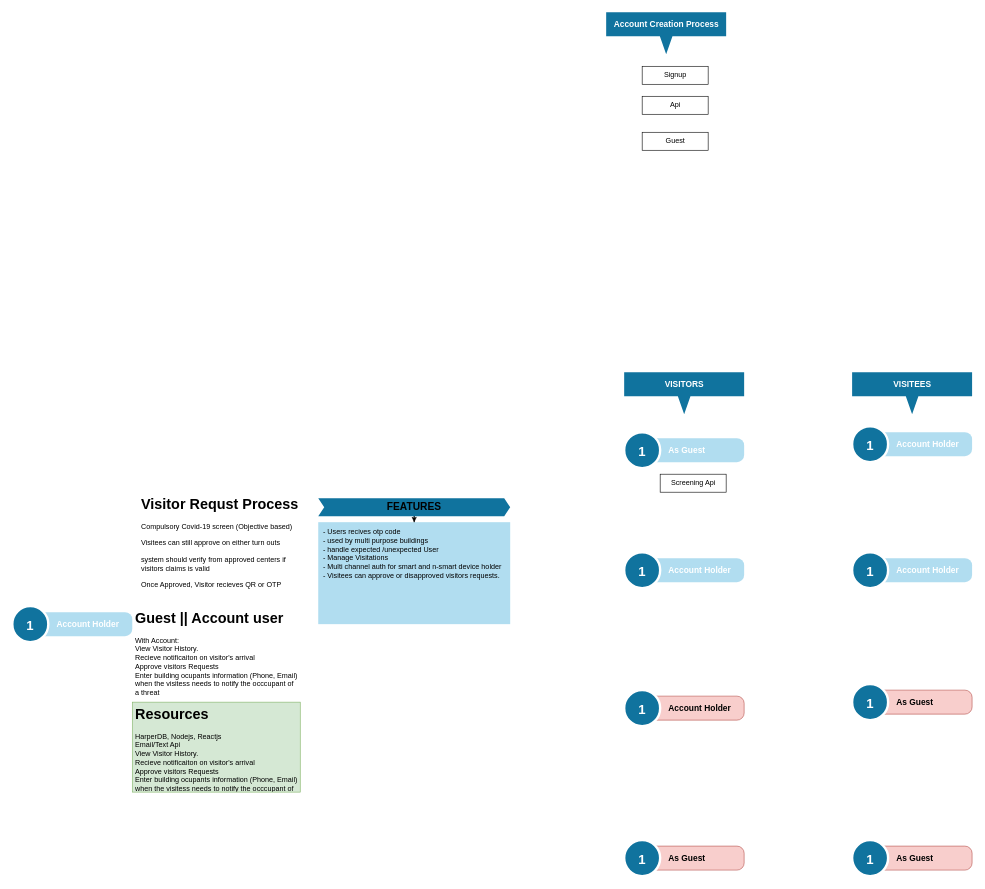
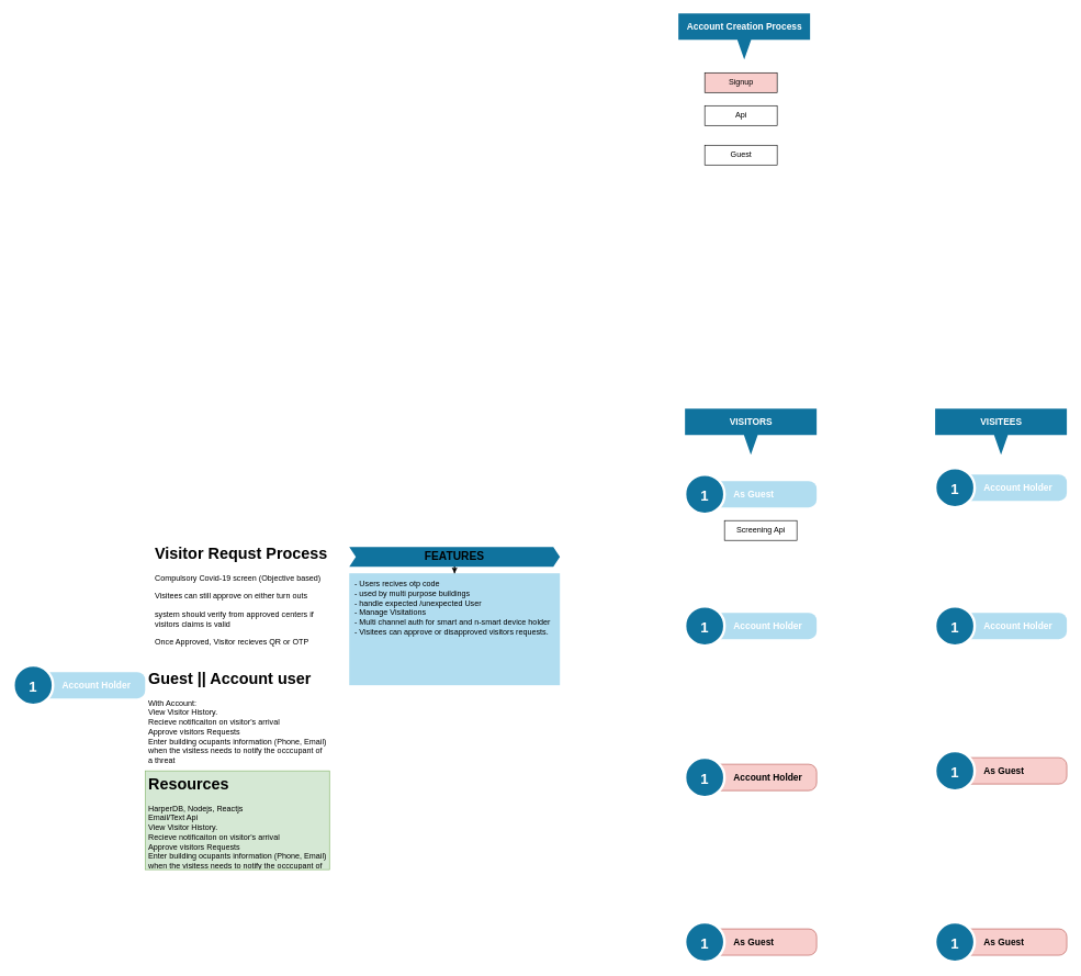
  <mxCell id="0" />
  <mxCell id="1" parent="0" />
  <mxCell id="2" value="&lt;h1&gt;Visitor Requst Process&lt;/h1&gt;&lt;p&gt;Compulsory Covid-19 screen (Objective based)&lt;/p&gt;&lt;p&gt;Visitees can still approve on either turn outs&lt;br&gt;&lt;br&gt;system should verify from approved centers if visitors claims is valid&lt;/p&gt;&lt;p&gt;Once Approved, Visitor recieves QR or OTP&lt;/p&gt;" style="text;html=1;strokeColor=none;fillColor=none;spacing=5;spacingTop=-20;whiteSpace=wrap;overflow=hidden;rounded=0;" vertex="1" parent="1"><mxGeometry x="230" y="820" width="280" height="180" as="geometry" /></mxCell>
  <mxCell id="3" value="" style="edgeStyle=orthogonalEdgeStyle;rounded=0;orthogonalLoop=1;jettySize=auto;html=1;" edge="1" parent="1" source="4" target="5"><mxGeometry relative="1" as="geometry" /></mxCell>
  <mxCell id="4" value="FEATURES" style="shape=step;perimeter=stepPerimeter;whiteSpace=wrap;html=1;fixedSize=1;size=10;fillColor=#10739E;strokeColor=none;fontSize=17;fontStyle=1;align=center;" vertex="1" parent="1"><mxGeometry x="530" y="830" width="320" height="30" as="geometry" /></mxCell>
  <mxCell id="5" value="&amp;nbsp;- Users recives otp code&lt;br&gt;&amp;nbsp;- used by multi purpose buildings&lt;br&gt;&amp;nbsp;- handle expected /unexpected User&lt;br&gt;&amp;nbsp;- Manage Visitations &lt;br&gt;&amp;nbsp;- Multi channel auth for smart and n-smart device holder&amp;nbsp;&lt;br&gt;&amp;nbsp;- Visitees can approve or disapproved visitors requests." style="shape=rect;fillColor=#B1DDF0;strokeColor=none;fontSize=12;html=1;whiteSpace=wrap;align=left;verticalAlign=top;spacing=5;" vertex="1" parent="1"><mxGeometry x="530" y="870" width="320" height="170" as="geometry" /></mxCell>
  <mxCell id="6" value="&lt;h1&gt;Guest || Account user&lt;/h1&gt;&lt;p&gt;With Account:&lt;br&gt;View Visitor History.&lt;br&gt;Recieve notificaiton on visitor's arrival&lt;br&gt;Approve visitors Requests&lt;br&gt;Enter building ocupants information (Phone, Email)&lt;br&gt;when the visitess needs to notify the occcupant of a threat&lt;br&gt;&lt;/p&gt;" style="text;html=1;strokeColor=none;fillColor=none;spacing=5;spacingTop=-20;whiteSpace=wrap;overflow=hidden;rounded=0;" vertex="1" parent="1"><mxGeometry x="220" y="1010" width="280" height="150" as="geometry" /></mxCell>
  <mxCell id="7" value="&lt;h1&gt;Resources&lt;/h1&gt;&lt;p&gt;HarperDB, Nodejs, Reactjs&lt;br&gt;Email/Text Api&lt;br&gt;View Visitor History.&lt;br&gt;Recieve notificaiton on visitor's arrival&lt;br&gt;Approve visitors Requests&lt;br&gt;Enter building ocupants information (Phone, Email)&lt;br&gt;when the visitess needs to notify the occcupant of a threat&lt;br&gt;&lt;/p&gt;" style="text;html=1;strokeColor=#82b366;fillColor=#d5e8d4;spacing=5;spacingTop=-20;whiteSpace=wrap;overflow=hidden;rounded=0;" vertex="1" parent="1"><mxGeometry x="220" y="1170" width="280" height="150" as="geometry" /></mxCell>
- <mxCell id="8" value="Account Creation Process" style="html=1;shape=mxgraph.infographic.barCallout;dx=100;dy=30;fillColor=#10739E;strokeColor=none;align=center;verticalAlign=top;fontColor=#ffffff;fontSize=14;fontStyle=1;shadow=0;spacingTop=5;" vertex="1" parent="1"><mxGeometry x="1010" y="20" width="200" height="70" as="geometry" /></mxCell>
- <mxCell id="9" value="Signup" style="html=1;" vertex="1" parent="1"><mxGeometry x="1070" y="110" width="110" height="30" as="geometry" /></mxCell>
+ <mxCell id="8" value="Account Creation Process" style="html=1;shape=mxgraph.infographic.barCallout;dx=100;dy=30;fillColor=#10739E;strokeColor=none;align=center;verticalAlign=top;fontColor=#ffffff;fontSize=14;fontStyle=1;shadow=0;spacingTop=5;" vertex="1" parent="1"><mxGeometry x="1030" y="20" width="200" height="70" as="geometry" /></mxCell>
+ <mxCell id="9" value="Signup" style="html=1;fillColor=#f8cecc;" vertex="1" parent="1"><mxGeometry x="1070" y="110" width="110" height="30" as="geometry" /></mxCell>
  <mxCell id="10" value="Api" style="html=1;" vertex="1" parent="1"><mxGeometry x="1070" y="160" width="110" height="30" as="geometry" /></mxCell>
  <mxCell id="11" value="Guest" style="html=1;" vertex="1" parent="1"><mxGeometry x="1070" y="220" width="110" height="30" as="geometry" /></mxCell>
  <mxCell id="12" value="" style="group" vertex="1" connectable="0" parent="1"><mxGeometry x="1420" y="620" width="200" height="840" as="geometry" /></mxCell>
  <mxCell id="13" value="" style="group" vertex="1" connectable="0" parent="12"><mxGeometry y="90" width="200" height="60" as="geometry" /></mxCell>
  <mxCell id="14" value="Account Holder" style="shape=rect;rounded=1;whiteSpace=wrap;html=1;shadow=0;strokeColor=none;fillColor=#B1DDF0;arcSize=30;fontSize=14;spacingLeft=42;fontStyle=1;fontColor=#FFFFFF;align=left;" vertex="1" parent="13"><mxGeometry x="30" y="10" width="170" height="40" as="geometry" /></mxCell>
  <mxCell id="15" value="1" style="shape=ellipse;perimeter=ellipsePerimeter;fontSize=22;fontStyle=1;shadow=0;strokeColor=#ffffff;fillColor=#10739E;strokeWidth=4;fontColor=#ffffff;align=center;" vertex="1" parent="13"><mxGeometry width="60" height="60" as="geometry" /></mxCell>
  <mxCell id="16" value="" style="group" vertex="1" connectable="0" parent="12"><mxGeometry y="300" width="200" height="60" as="geometry" /></mxCell>
  <mxCell id="17" value="Account Holder" style="shape=rect;rounded=1;whiteSpace=wrap;html=1;shadow=0;strokeColor=none;fillColor=#B1DDF0;arcSize=30;fontSize=14;spacingLeft=42;fontStyle=1;fontColor=#FFFFFF;align=left;" vertex="1" parent="16"><mxGeometry x="30" y="10" width="170" height="40" as="geometry" /></mxCell>
  <mxCell id="18" value="1" style="shape=ellipse;perimeter=ellipsePerimeter;fontSize=22;fontStyle=1;shadow=0;strokeColor=#ffffff;fillColor=#10739E;strokeWidth=4;fontColor=#ffffff;align=center;" vertex="1" parent="16"><mxGeometry width="60" height="60" as="geometry" /></mxCell>
  <mxCell id="19" value="VISITEES" style="html=1;shape=mxgraph.infographic.barCallout;dx=100;dy=30;fillColor=#10739E;strokeColor=none;align=center;verticalAlign=top;fontColor=#ffffff;fontSize=14;fontStyle=1;shadow=0;spacingTop=5;" vertex="1" parent="12"><mxGeometry width="200" height="70" as="geometry" /></mxCell>
  <mxCell id="20" value="" style="group" vertex="1" connectable="0" parent="12"><mxGeometry y="520" width="200" height="60" as="geometry" /></mxCell>
  <mxCell id="21" value="As Guest" style="shape=rect;rounded=1;whiteSpace=wrap;html=1;shadow=0;strokeColor=#b85450;fillColor=#f8cecc;arcSize=30;fontSize=14;spacingLeft=42;fontStyle=1;align=left;" vertex="1" parent="20"><mxGeometry x="30" y="10" width="170" height="40" as="geometry" /></mxCell>
  <mxCell id="22" value="1" style="shape=ellipse;perimeter=ellipsePerimeter;fontSize=22;fontStyle=1;shadow=0;strokeColor=#ffffff;fillColor=#10739E;strokeWidth=4;fontColor=#ffffff;align=center;" vertex="1" parent="20"><mxGeometry width="60" height="60" as="geometry" /></mxCell>
  <mxCell id="23" value="" style="group" vertex="1" connectable="0" parent="12"><mxGeometry y="780" width="200" height="60" as="geometry" /></mxCell>
  <mxCell id="24" value="As Guest" style="shape=rect;rounded=1;whiteSpace=wrap;html=1;shadow=0;strokeColor=#b85450;fillColor=#f8cecc;arcSize=30;fontSize=14;spacingLeft=42;fontStyle=1;align=left;" vertex="1" parent="23"><mxGeometry x="30" y="10" width="170" height="40" as="geometry" /></mxCell>
  <mxCell id="25" value="1" style="shape=ellipse;perimeter=ellipsePerimeter;fontSize=22;fontStyle=1;shadow=0;strokeColor=#ffffff;fillColor=#10739E;strokeWidth=4;fontColor=#ffffff;align=center;" vertex="1" parent="23"><mxGeometry width="60" height="60" as="geometry" /></mxCell>
  <mxCell id="26" value="" style="group" vertex="1" connectable="0" parent="1"><mxGeometry x="1040" y="620" width="200" height="840" as="geometry" /></mxCell>
  <mxCell id="27" value="" style="group" vertex="1" connectable="0" parent="26"><mxGeometry y="100" width="200" height="60" as="geometry" /></mxCell>
  <mxCell id="28" value="As Guest" style="shape=rect;rounded=1;whiteSpace=wrap;html=1;shadow=0;strokeColor=none;fillColor=#B1DDF0;arcSize=30;fontSize=14;spacingLeft=42;fontStyle=1;fontColor=#FFFFFF;align=left;" vertex="1" parent="27"><mxGeometry x="30" y="10" width="170" height="40" as="geometry" /></mxCell>
  <mxCell id="29" value="1" style="shape=ellipse;perimeter=ellipsePerimeter;fontSize=22;fontStyle=1;shadow=0;strokeColor=#ffffff;fillColor=#10739E;strokeWidth=4;fontColor=#ffffff;align=center;" vertex="1" parent="27"><mxGeometry width="60" height="60" as="geometry" /></mxCell>
  <mxCell id="30" value="" style="group" vertex="1" connectable="0" parent="26"><mxGeometry y="300" width="200" height="60" as="geometry" /></mxCell>
  <mxCell id="31" value="Account Holder" style="shape=rect;rounded=1;whiteSpace=wrap;html=1;shadow=0;strokeColor=none;fillColor=#B1DDF0;arcSize=30;fontSize=14;spacingLeft=42;fontStyle=1;fontColor=#FFFFFF;align=left;" vertex="1" parent="30"><mxGeometry x="30" y="10" width="170" height="40" as="geometry" /></mxCell>
  <mxCell id="32" value="1" style="shape=ellipse;perimeter=ellipsePerimeter;fontSize=22;fontStyle=1;shadow=0;strokeColor=#ffffff;fillColor=#10739E;strokeWidth=4;fontColor=#ffffff;align=center;" vertex="1" parent="30"><mxGeometry width="60" height="60" as="geometry" /></mxCell>
  <mxCell id="33" value="VISITORS" style="html=1;shape=mxgraph.infographic.barCallout;dx=100;dy=30;fillColor=#10739E;strokeColor=none;align=center;verticalAlign=top;fontColor=#ffffff;fontSize=14;fontStyle=1;shadow=0;spacingTop=5;" vertex="1" parent="26"><mxGeometry width="200" height="70" as="geometry" /></mxCell>
  <mxCell id="34" value="Screening Api" style="html=1;" vertex="1" parent="26"><mxGeometry x="60" y="170" width="110" height="30" as="geometry" /></mxCell>
  <mxCell id="35" value="" style="group" vertex="1" connectable="0" parent="26"><mxGeometry y="530" width="200" height="60" as="geometry" /></mxCell>
  <mxCell id="36" value="Account Holder" style="shape=rect;rounded=1;whiteSpace=wrap;html=1;shadow=0;strokeColor=#b85450;fillColor=#f8cecc;arcSize=30;fontSize=14;spacingLeft=42;fontStyle=1;align=left;" vertex="1" parent="35"><mxGeometry x="30" y="10" width="170" height="40" as="geometry" /></mxCell>
  <mxCell id="37" value="1" style="shape=ellipse;perimeter=ellipsePerimeter;fontSize=22;fontStyle=1;shadow=0;strokeColor=#ffffff;fillColor=#10739E;strokeWidth=4;fontColor=#ffffff;align=center;" vertex="1" parent="35"><mxGeometry width="60" height="60" as="geometry" /></mxCell>
  <mxCell id="38" value="" style="group" vertex="1" connectable="0" parent="26"><mxGeometry y="780" width="200" height="60" as="geometry" /></mxCell>
  <mxCell id="39" value="As Guest" style="shape=rect;rounded=1;whiteSpace=wrap;html=1;shadow=0;strokeColor=#b85450;fillColor=#f8cecc;arcSize=30;fontSize=14;spacingLeft=42;fontStyle=1;align=left;" vertex="1" parent="38"><mxGeometry x="30" y="10" width="170" height="40" as="geometry" /></mxCell>
  <mxCell id="40" value="1" style="shape=ellipse;perimeter=ellipsePerimeter;fontSize=22;fontStyle=1;shadow=0;strokeColor=#ffffff;fillColor=#10739E;strokeWidth=4;fontColor=#ffffff;align=center;" vertex="1" parent="38"><mxGeometry width="60" height="60" as="geometry" /></mxCell>
  <mxCell id="41" value="" style="group" vertex="1" connectable="0" parent="26"><mxGeometry x="-1020" y="390" width="200" height="60" as="geometry" /></mxCell>
  <mxCell id="42" value="Account Holder" style="shape=rect;rounded=1;whiteSpace=wrap;html=1;shadow=0;strokeColor=none;fillColor=#B1DDF0;arcSize=30;fontSize=14;spacingLeft=42;fontStyle=1;fontColor=#FFFFFF;align=left;" vertex="1" parent="41"><mxGeometry x="30" y="10" width="170" height="40" as="geometry" /></mxCell>
  <mxCell id="43" value="1" style="shape=ellipse;perimeter=ellipsePerimeter;fontSize=22;fontStyle=1;shadow=0;strokeColor=#ffffff;fillColor=#10739E;strokeWidth=4;fontColor=#ffffff;align=center;" vertex="1" parent="41"><mxGeometry width="60" height="60" as="geometry" /></mxCell>
